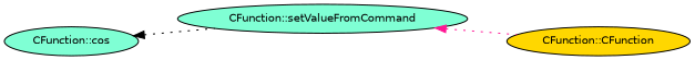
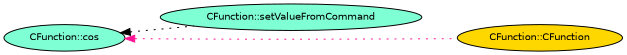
  digraph {
    rankdir=LR
    node [color=black fillcolor=aquamarine fontname=Helvetica fontsize=10 shape=ellipse style=filled]
    edge [dir=back fontname=Helvetica fontsize=10 labelfontname=Helvetica labelfontsize=10 style=dotted]
    n1 [fontcolor=black height=0.2 label="CFunction::cos" width=0.4]
    n2 [height=0.2 label="CFunction::setValueFromCommand" width=0.4]
    n3 [fillcolor=gold height=0.2 label="CFunction::CFunction" width=0.4]
    n1 -> n2 [color=black]
-   n2 -> n3 [color=deeppink]
+   n1 -> n3 [color=deeppink]
  }
